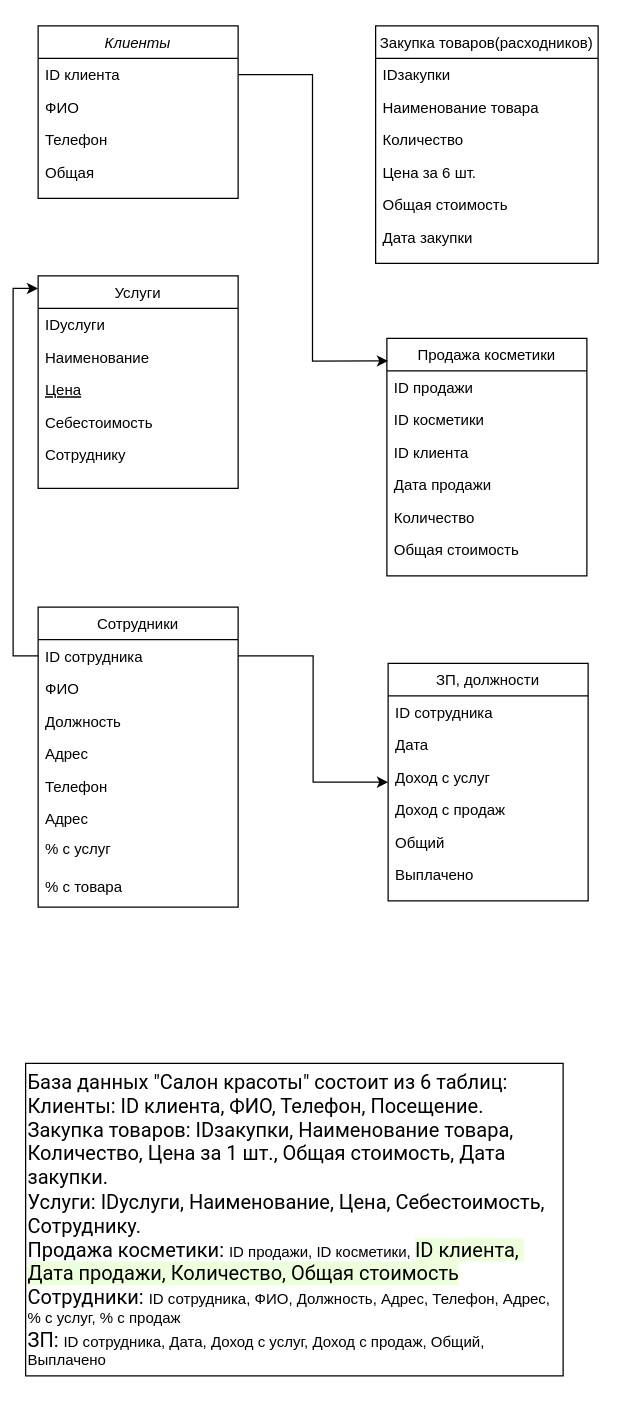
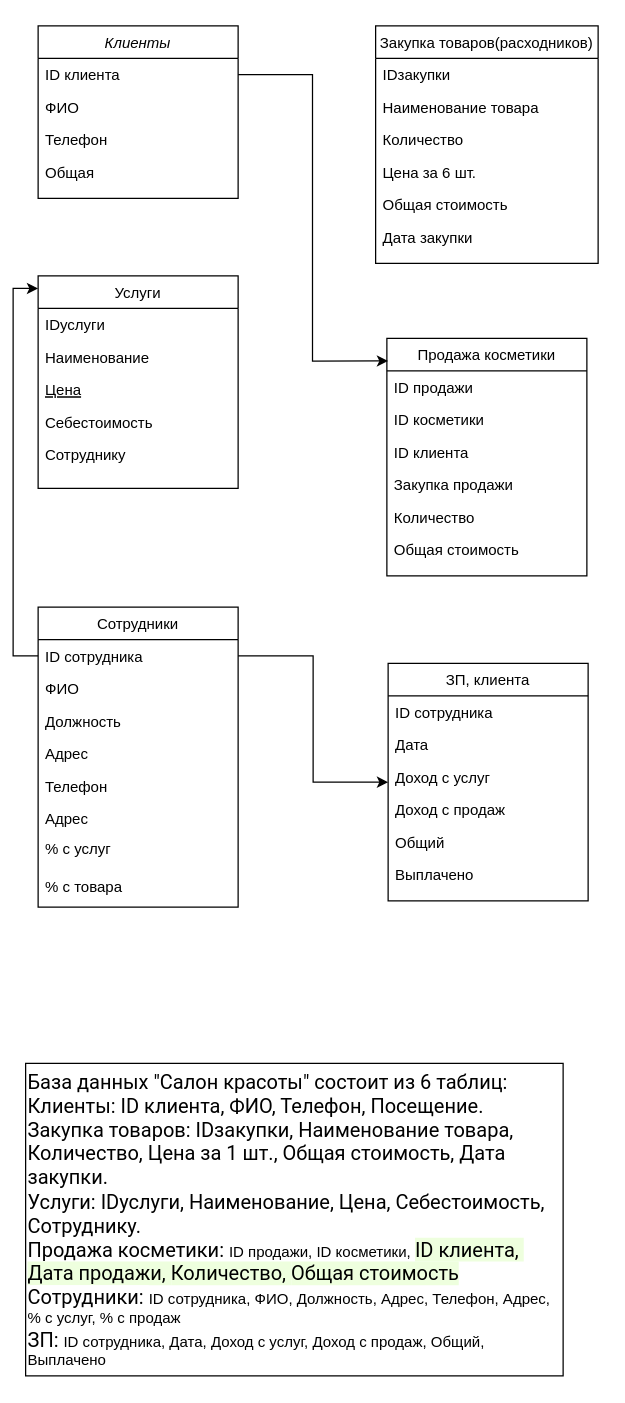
  <mxCell id="0" />
  <mxCell id="1" parent="0" />
  <mxCell id="2" value="Клиенты" style="swimlane;fontStyle=2;align=center;verticalAlign=top;childLayout=stackLayout;horizontal=1;startSize=26;horizontalStack=0;resizeParent=1;resizeLast=0;collapsible=1;marginBottom=0;rounded=0;shadow=0;strokeWidth=1;" parent="1" vertex="1"><mxGeometry x="30" y="20" width="160" height="138" as="geometry"><mxRectangle x="230" y="140" width="160" height="26" as="alternateBounds" /></mxGeometry></mxCell>
  <mxCell id="3" value="ID клиента" style="text;align=left;verticalAlign=top;spacingLeft=4;spacingRight=4;overflow=hidden;rotatable=0;points=[[0,0.5],[1,0.5]];portConstraint=eastwest;" parent="2" vertex="1"><mxGeometry y="26" width="160" height="26" as="geometry" /></mxCell>
  <mxCell id="4" value="ФИО" style="text;align=left;verticalAlign=top;spacingLeft=4;spacingRight=4;overflow=hidden;rotatable=0;points=[[0,0.5],[1,0.5]];portConstraint=eastwest;rounded=0;shadow=0;html=0;" parent="2" vertex="1"><mxGeometry y="52" width="160" height="26" as="geometry" /></mxCell>
  <mxCell id="5" value="Телефон" style="text;align=left;verticalAlign=top;spacingLeft=4;spacingRight=4;overflow=hidden;rotatable=0;points=[[0,0.5],[1,0.5]];portConstraint=eastwest;rounded=0;shadow=0;html=0;" parent="2" vertex="1"><mxGeometry y="78" width="160" height="26" as="geometry" /></mxCell>
  <mxCell id="6" value="Общая" style="text;align=left;verticalAlign=top;spacingLeft=4;spacingRight=4;overflow=hidden;rotatable=0;points=[[0,0.5],[1,0.5]];portConstraint=eastwest;" parent="2" vertex="1"><mxGeometry y="104" width="160" height="26" as="geometry" /></mxCell>
  <mxCell id="7" value="Услуги" style="swimlane;fontStyle=0;align=center;verticalAlign=top;childLayout=stackLayout;horizontal=1;startSize=26;horizontalStack=0;resizeParent=1;resizeLast=0;collapsible=1;marginBottom=0;rounded=0;shadow=0;strokeWidth=1;" parent="1" vertex="1"><mxGeometry x="30" y="220" width="160" height="170" as="geometry"><mxRectangle x="130" y="380" width="160" height="26" as="alternateBounds" /></mxGeometry></mxCell>
  <mxCell id="8" value=" IDуслуги " style="text;align=left;verticalAlign=top;spacingLeft=4;spacingRight=4;overflow=hidden;rotatable=0;points=[[0,0.5],[1,0.5]];portConstraint=eastwest;" parent="7" vertex="1"><mxGeometry y="26" width="160" height="26" as="geometry" /></mxCell>
  <mxCell id="9" value="Наименование" style="text;align=left;verticalAlign=top;spacingLeft=4;spacingRight=4;overflow=hidden;rotatable=0;points=[[0,0.5],[1,0.5]];portConstraint=eastwest;rounded=0;shadow=0;html=0;" parent="7" vertex="1"><mxGeometry y="52" width="160" height="26" as="geometry" /></mxCell>
  <mxCell id="10" value="Цена" style="text;align=left;verticalAlign=top;spacingLeft=4;spacingRight=4;overflow=hidden;rotatable=0;points=[[0,0.5],[1,0.5]];portConstraint=eastwest;fontStyle=4" parent="7" vertex="1"><mxGeometry y="78" width="160" height="26" as="geometry" /></mxCell>
  <mxCell id="11" value="Себестоимость" style="text;align=left;verticalAlign=top;spacingLeft=4;spacingRight=4;overflow=hidden;rotatable=0;points=[[0,0.5],[1,0.5]];portConstraint=eastwest;" parent="7" vertex="1"><mxGeometry y="104" width="160" height="26" as="geometry" /></mxCell>
  <mxCell id="12" value="Сотруднику" style="text;align=left;verticalAlign=top;spacingLeft=4;spacingRight=4;overflow=hidden;rotatable=0;points=[[0,0.5],[1,0.5]];portConstraint=eastwest;" vertex="1" parent="7"><mxGeometry y="130" width="160" height="26" as="geometry" /></mxCell>
  <mxCell id="13" value="Продажа косметики" style="swimlane;fontStyle=0;align=center;verticalAlign=top;childLayout=stackLayout;horizontal=1;startSize=26;horizontalStack=0;resizeParent=1;resizeLast=0;collapsible=1;marginBottom=0;rounded=0;shadow=0;strokeWidth=1;" parent="1" vertex="1"><mxGeometry x="309" y="270" width="160" height="190" as="geometry"><mxRectangle x="340" y="380" width="170" height="26" as="alternateBounds" /></mxGeometry></mxCell>
  <mxCell id="14" value="ID продажи" style="text;align=left;verticalAlign=top;spacingLeft=4;spacingRight=4;overflow=hidden;rotatable=0;points=[[0,0.5],[1,0.5]];portConstraint=eastwest;" parent="13" vertex="1"><mxGeometry y="26" width="160" height="26" as="geometry" /></mxCell>
  <mxCell id="15" value="ID косметики&#10;" style="text;align=left;verticalAlign=top;spacingLeft=4;spacingRight=4;overflow=hidden;rotatable=0;points=[[0,0.5],[1,0.5]];portConstraint=eastwest;" vertex="1" parent="13"><mxGeometry y="52" width="160" height="26" as="geometry" /></mxCell>
  <mxCell id="16" value="ID клиента" style="text;align=left;verticalAlign=top;spacingLeft=4;spacingRight=4;overflow=hidden;rotatable=0;points=[[0,0.5],[1,0.5]];portConstraint=eastwest;" vertex="1" parent="13"><mxGeometry y="78" width="160" height="26" as="geometry" /></mxCell>
- <mxCell id="17" value="Дата продажи" style="text;align=left;verticalAlign=top;spacingLeft=4;spacingRight=4;overflow=hidden;rotatable=0;points=[[0,0.5],[1,0.5]];portConstraint=eastwest;" vertex="1" parent="13"><mxGeometry y="104" width="160" height="26" as="geometry" /></mxCell>
+ <mxCell id="17" value="Закупка продажи" style="text;align=left;verticalAlign=top;spacingLeft=4;spacingRight=4;overflow=hidden;rotatable=0;points=[[0,0.5],[1,0.5]];portConstraint=eastwest;" vertex="1" parent="13"><mxGeometry y="104" width="160" height="26" as="geometry" /></mxCell>
  <mxCell id="18" value="Количество" style="text;align=left;verticalAlign=top;spacingLeft=4;spacingRight=4;overflow=hidden;rotatable=0;points=[[0,0.5],[1,0.5]];portConstraint=eastwest;" vertex="1" parent="13"><mxGeometry y="130" width="160" height="26" as="geometry" /></mxCell>
  <mxCell id="19" value="Общая стоимость" style="text;align=left;verticalAlign=top;spacingLeft=4;spacingRight=4;overflow=hidden;rotatable=0;points=[[0,0.5],[1,0.5]];portConstraint=eastwest;" vertex="1" parent="13"><mxGeometry y="156" width="160" height="26" as="geometry" /></mxCell>
  <mxCell id="20" value="Закупка товаров(расходников)" style="swimlane;fontStyle=0;align=center;verticalAlign=top;childLayout=stackLayout;horizontal=1;startSize=26;horizontalStack=0;resizeParent=1;resizeLast=0;collapsible=1;marginBottom=0;rounded=0;shadow=0;strokeWidth=1;" parent="1" vertex="1"><mxGeometry x="300" y="20" width="178" height="190" as="geometry"><mxRectangle x="550" y="140" width="160" height="26" as="alternateBounds" /></mxGeometry></mxCell>
  <mxCell id="21" value=" IDзакупки " style="text;align=left;verticalAlign=top;spacingLeft=4;spacingRight=4;overflow=hidden;rotatable=0;points=[[0,0.5],[1,0.5]];portConstraint=eastwest;rounded=0;shadow=0;html=0;" parent="20" vertex="1"><mxGeometry y="26" width="178" height="26" as="geometry" /></mxCell>
  <mxCell id="22" value="Наименование товара" style="text;align=left;verticalAlign=top;spacingLeft=4;spacingRight=4;overflow=hidden;rotatable=0;points=[[0,0.5],[1,0.5]];portConstraint=eastwest;rounded=0;shadow=0;html=0;" parent="20" vertex="1"><mxGeometry y="52" width="178" height="26" as="geometry" /></mxCell>
  <mxCell id="23" value="Количество" style="text;align=left;verticalAlign=top;spacingLeft=4;spacingRight=4;overflow=hidden;rotatable=0;points=[[0,0.5],[1,0.5]];portConstraint=eastwest;rounded=0;shadow=0;html=0;" parent="20" vertex="1"><mxGeometry y="78" width="178" height="26" as="geometry" /></mxCell>
  <mxCell id="24" value="Цена за 6 шт." style="text;align=left;verticalAlign=top;spacingLeft=4;spacingRight=4;overflow=hidden;rotatable=0;points=[[0,0.5],[1,0.5]];portConstraint=eastwest;rounded=0;shadow=0;html=0;" parent="20" vertex="1"><mxGeometry y="104" width="178" height="26" as="geometry" /></mxCell>
  <mxCell id="25" value="Общая стоимость" style="text;align=left;verticalAlign=top;spacingLeft=4;spacingRight=4;overflow=hidden;rotatable=0;points=[[0,0.5],[1,0.5]];portConstraint=eastwest;" parent="20" vertex="1"><mxGeometry y="130" width="178" height="26" as="geometry" /></mxCell>
  <mxCell id="26" value="Дата закупки" style="text;align=left;verticalAlign=top;spacingLeft=4;spacingRight=4;overflow=hidden;rotatable=0;points=[[0,0.5],[1,0.5]];portConstraint=eastwest;" parent="20" vertex="1"><mxGeometry y="156" width="178" height="26" as="geometry" /></mxCell>
  <mxCell id="27" value="Сотрудники" style="swimlane;fontStyle=0;align=center;verticalAlign=top;childLayout=stackLayout;horizontal=1;startSize=26;horizontalStack=0;resizeParent=1;resizeLast=0;collapsible=1;marginBottom=0;rounded=0;shadow=0;strokeWidth=1;" vertex="1" parent="1"><mxGeometry x="30" y="485" width="160" height="240" as="geometry"><mxRectangle x="340" y="380" width="170" height="26" as="alternateBounds" /></mxGeometry></mxCell>
  <mxCell id="28" value="ID сотрудника" style="text;align=left;verticalAlign=top;spacingLeft=4;spacingRight=4;overflow=hidden;rotatable=0;points=[[0,0.5],[1,0.5]];portConstraint=eastwest;" vertex="1" parent="27"><mxGeometry y="26" width="160" height="26" as="geometry" /></mxCell>
  <mxCell id="29" value="ФИО" style="text;align=left;verticalAlign=top;spacingLeft=4;spacingRight=4;overflow=hidden;rotatable=0;points=[[0,0.5],[1,0.5]];portConstraint=eastwest;" vertex="1" parent="27"><mxGeometry y="52" width="160" height="26" as="geometry" /></mxCell>
  <mxCell id="30" value="Должность" style="text;align=left;verticalAlign=top;spacingLeft=4;spacingRight=4;overflow=hidden;rotatable=0;points=[[0,0.5],[1,0.5]];portConstraint=eastwest;" vertex="1" parent="27"><mxGeometry y="78" width="160" height="26" as="geometry" /></mxCell>
  <mxCell id="31" value="Адрес" style="text;align=left;verticalAlign=top;spacingLeft=4;spacingRight=4;overflow=hidden;rotatable=0;points=[[0,0.5],[1,0.5]];portConstraint=eastwest;" vertex="1" parent="27"><mxGeometry y="104" width="160" height="26" as="geometry" /></mxCell>
  <mxCell id="32" value="Телефон" style="text;align=left;verticalAlign=top;spacingLeft=4;spacingRight=4;overflow=hidden;rotatable=0;points=[[0,0.5],[1,0.5]];portConstraint=eastwest;" vertex="1" parent="27"><mxGeometry y="130" width="160" height="26" as="geometry" /></mxCell>
  <mxCell id="33" value="Адрес" style="text;align=left;verticalAlign=top;spacingLeft=4;spacingRight=4;overflow=hidden;rotatable=0;points=[[0,0.5],[1,0.5]];portConstraint=eastwest;" vertex="1" parent="27"><mxGeometry y="156" width="160" height="24" as="geometry" /></mxCell>
  <mxCell id="34" value="% с услуг" style="text;align=left;verticalAlign=top;spacingLeft=4;spacingRight=4;overflow=hidden;rotatable=0;points=[[0,0.5],[1,0.5]];portConstraint=eastwest;" vertex="1" parent="27"><mxGeometry y="180" width="160" height="30" as="geometry" /></mxCell>
  <mxCell id="35" value="% с товара" style="text;align=left;verticalAlign=top;spacingLeft=4;spacingRight=4;overflow=hidden;rotatable=0;points=[[0,0.5],[1,0.5]];portConstraint=eastwest;" vertex="1" parent="27"><mxGeometry y="210" width="160" height="30" as="geometry" /></mxCell>
- <mxCell id="36" value="ЗП, должности" style="swimlane;fontStyle=0;align=center;verticalAlign=top;childLayout=stackLayout;horizontal=1;startSize=26;horizontalStack=0;resizeParent=1;resizeLast=0;collapsible=1;marginBottom=0;rounded=0;shadow=0;strokeWidth=1;" vertex="1" parent="1"><mxGeometry x="310" y="530" width="160" height="190" as="geometry"><mxRectangle x="340" y="380" width="170" height="26" as="alternateBounds" /></mxGeometry></mxCell>
+ <mxCell id="36" value="ЗП, клиента" style="swimlane;fontStyle=0;align=center;verticalAlign=top;childLayout=stackLayout;horizontal=1;startSize=26;horizontalStack=0;resizeParent=1;resizeLast=0;collapsible=1;marginBottom=0;rounded=0;shadow=0;strokeWidth=1;" vertex="1" parent="1"><mxGeometry x="310" y="530" width="160" height="190" as="geometry"><mxRectangle x="340" y="380" width="170" height="26" as="alternateBounds" /></mxGeometry></mxCell>
  <mxCell id="37" value="ID сотрудника" style="text;align=left;verticalAlign=top;spacingLeft=4;spacingRight=4;overflow=hidden;rotatable=0;points=[[0,0.5],[1,0.5]];portConstraint=eastwest;" vertex="1" parent="36"><mxGeometry y="26" width="160" height="26" as="geometry" /></mxCell>
  <mxCell id="38" value="Дата" style="text;align=left;verticalAlign=top;spacingLeft=4;spacingRight=4;overflow=hidden;rotatable=0;points=[[0,0.5],[1,0.5]];portConstraint=eastwest;" vertex="1" parent="36"><mxGeometry y="52" width="160" height="26" as="geometry" /></mxCell>
  <mxCell id="39" value="Доход с услуг" style="text;align=left;verticalAlign=top;spacingLeft=4;spacingRight=4;overflow=hidden;rotatable=0;points=[[0,0.5],[1,0.5]];portConstraint=eastwest;" vertex="1" parent="36"><mxGeometry y="78" width="160" height="26" as="geometry" /></mxCell>
  <mxCell id="40" value="Доход с продаж" style="text;align=left;verticalAlign=top;spacingLeft=4;spacingRight=4;overflow=hidden;rotatable=0;points=[[0,0.5],[1,0.5]];portConstraint=eastwest;" vertex="1" parent="36"><mxGeometry y="104" width="160" height="26" as="geometry" /></mxCell>
  <mxCell id="41" value="Общий" style="text;align=left;verticalAlign=top;spacingLeft=4;spacingRight=4;overflow=hidden;rotatable=0;points=[[0,0.5],[1,0.5]];portConstraint=eastwest;" vertex="1" parent="36"><mxGeometry y="130" width="160" height="26" as="geometry" /></mxCell>
  <mxCell id="42" value="Выплачено" style="text;align=left;verticalAlign=top;spacingLeft=4;spacingRight=4;overflow=hidden;rotatable=0;points=[[0,0.5],[1,0.5]];portConstraint=eastwest;" vertex="1" parent="36"><mxGeometry y="156" width="160" height="26" as="geometry" /></mxCell>
  <mxCell id="43" value="&lt;span style=&quot;font-family: Roboto, -apple-system, BlinkMacSystemFont, &amp;quot;Apple Color Emoji&amp;quot;, &amp;quot;Segoe UI&amp;quot;, Oxygen, Ubuntu, Cantarell, &amp;quot;Fira Sans&amp;quot;, &amp;quot;Droid Sans&amp;quot;, &amp;quot;Helvetica Neue&amp;quot;, sans-serif; font-size: 16px; caret-color: rgb(0, 0, 0); white-space-collapse: preserve; background-color: rgb(255, 255, 255);&quot;&gt;База данных &quot;Салон красоты&quot; состоит из 6 таблиц: Клиенты: ID клиента, ФИО, Телефон, Посещение. &lt;/span&gt;&lt;div&gt;&lt;span style=&quot;font-family: Roboto, -apple-system, BlinkMacSystemFont, &amp;quot;Apple Color Emoji&amp;quot;, &amp;quot;Segoe UI&amp;quot;, Oxygen, Ubuntu, Cantarell, &amp;quot;Fira Sans&amp;quot;, &amp;quot;Droid Sans&amp;quot;, &amp;quot;Helvetica Neue&amp;quot;, sans-serif; font-size: 16px; caret-color: rgb(0, 0, 0); white-space-collapse: preserve; background-color: rgb(255, 255, 255);&quot;&gt;Закупка товаров: IDзакупки, Наименование товара, Количество, Цена за 1 шт., Общая стоимость, Дата закупки. &lt;/span&gt;&lt;/div&gt;&lt;div&gt;&lt;span style=&quot;font-family: Roboto, -apple-system, BlinkMacSystemFont, &amp;quot;Apple Color Emoji&amp;quot;, &amp;quot;Segoe UI&amp;quot;, Oxygen, Ubuntu, Cantarell, &amp;quot;Fira Sans&amp;quot;, &amp;quot;Droid Sans&amp;quot;, &amp;quot;Helvetica Neue&amp;quot;, sans-serif; font-size: 16px; caret-color: rgb(0, 0, 0); white-space-collapse: preserve; background-color: rgb(255, 255, 255);&quot;&gt;Услуги: &lt;/span&gt;&lt;span style=&quot;font-family: Roboto, -apple-system, BlinkMacSystemFont, &amp;quot;Apple Color Emoji&amp;quot;, &amp;quot;Segoe UI&amp;quot;, Oxygen, Ubuntu, Cantarell, &amp;quot;Fira Sans&amp;quot;, &amp;quot;Droid Sans&amp;quot;, &amp;quot;Helvetica Neue&amp;quot;, sans-serif; font-size: 16px; caret-color: rgb(0, 0, 0); white-space-collapse: preserve; background-color: rgb(255, 255, 255);&quot;&gt;IDуслуги, &lt;/span&gt;&lt;span style=&quot;font-family: Roboto, -apple-system, BlinkMacSystemFont, &amp;quot;Apple Color Emoji&amp;quot;, &amp;quot;Segoe UI&amp;quot;, Oxygen, Ubuntu, Cantarell, &amp;quot;Fira Sans&amp;quot;, &amp;quot;Droid Sans&amp;quot;, &amp;quot;Helvetica Neue&amp;quot;, sans-serif; font-size: 16px; caret-color: rgb(0, 0, 0); white-space-collapse: preserve; background-color: rgb(255, 255, 255);&quot;&gt;Наименование, Цена, Себестоимость, Сотруднику. &lt;/span&gt;&lt;/div&gt;&lt;div&gt;&lt;span style=&quot;font-family: Roboto, -apple-system, BlinkMacSystemFont, &amp;quot;Apple Color Emoji&amp;quot;, &amp;quot;Segoe UI&amp;quot;, Oxygen, Ubuntu, Cantarell, &amp;quot;Fira Sans&amp;quot;, &amp;quot;Droid Sans&amp;quot;, &amp;quot;Helvetica Neue&amp;quot;, sans-serif; font-size: 16px; caret-color: rgb(0, 0, 0); white-space-collapse: preserve; background-color: rgb(255, 255, 255);&quot;&gt;Продажа косметики: &lt;/span&gt;&lt;span style=&quot;text-wrap-mode: nowrap; background-color: initial;&quot;&gt;ID продажи,&amp;nbsp;&lt;/span&gt;&lt;span style=&quot;background-color: initial;&quot;&gt;ID косметики,&amp;nbsp;&lt;/span&gt;&lt;span style=&quot;background-color: rgb(238, 255, 222); font-family: Roboto, -apple-system, BlinkMacSystemFont, &amp;quot;Apple Color Emoji&amp;quot;, &amp;quot;Segoe UI&amp;quot;, Oxygen, Ubuntu, Cantarell, &amp;quot;Fira Sans&amp;quot;, &amp;quot;Droid Sans&amp;quot;, &amp;quot;Helvetica Neue&amp;quot;, sans-serif; font-size: 16px; white-space-collapse: preserve;&quot;&gt;ID клиента, &lt;/span&gt;&lt;span style=&quot;white-space-collapse: preserve; font-family: Roboto, -apple-system, BlinkMacSystemFont, &amp;quot;Apple Color Emoji&amp;quot;, &amp;quot;Segoe UI&amp;quot;, Oxygen, Ubuntu, Cantarell, &amp;quot;Fira Sans&amp;quot;, &amp;quot;Droid Sans&amp;quot;, &amp;quot;Helvetica Neue&amp;quot;, sans-serif; font-size: 16px; background-color: rgb(238, 255, 222);&quot;&gt;Дата продажи, &lt;/span&gt;&lt;span style=&quot;white-space-collapse: preserve; font-family: Roboto, -apple-system, BlinkMacSystemFont, &amp;quot;Apple Color Emoji&amp;quot;, &amp;quot;Segoe UI&amp;quot;, Oxygen, Ubuntu, Cantarell, &amp;quot;Fira Sans&amp;quot;, &amp;quot;Droid Sans&amp;quot;, &amp;quot;Helvetica Neue&amp;quot;, sans-serif; font-size: 16px; background-color: rgb(238, 255, 222);&quot;&gt;Количество, &lt;/span&gt;&lt;span style=&quot;white-space-collapse: preserve; font-family: Roboto, -apple-system, BlinkMacSystemFont, &amp;quot;Apple Color Emoji&amp;quot;, &amp;quot;Segoe UI&amp;quot;, Oxygen, Ubuntu, Cantarell, &amp;quot;Fira Sans&amp;quot;, &amp;quot;Droid Sans&amp;quot;, &amp;quot;Helvetica Neue&amp;quot;, sans-serif; font-size: 16px; background-color: rgb(238, 255, 222);&quot;&gt;Общая стоимость&lt;/span&gt;&lt;/div&gt;&lt;div&gt;&lt;span style=&quot;font-family: Roboto, -apple-system, BlinkMacSystemFont, &amp;quot;Apple Color Emoji&amp;quot;, &amp;quot;Segoe UI&amp;quot;, Oxygen, Ubuntu, Cantarell, &amp;quot;Fira Sans&amp;quot;, &amp;quot;Droid Sans&amp;quot;, &amp;quot;Helvetica Neue&amp;quot;, sans-serif; font-size: 16px; caret-color: rgb(0, 0, 0); white-space-collapse: preserve; background-color: rgb(255, 255, 255);&quot;&gt;Сотрудники: &lt;/span&gt;&lt;span style=&quot;background-color: initial;&quot;&gt;ID сотрудника,&amp;nbsp;&lt;/span&gt;&lt;span style=&quot;background-color: initial;&quot;&gt;ФИО, &lt;/span&gt;&lt;span style=&quot;background-color: initial;&quot;&gt;Должность, &lt;/span&gt;&lt;span style=&quot;background-color: initial;&quot;&gt;Адрес, &lt;/span&gt;&lt;span style=&quot;background-color: initial;&quot;&gt;Телефон, &lt;/span&gt;&lt;span style=&quot;background-color: initial;&quot;&gt;Адрес, &lt;/span&gt;&lt;span style=&quot;background-color: initial;&quot;&gt;% с услуг, &lt;/span&gt;&lt;span style=&quot;background-color: initial;&quot;&gt;% с продаж&lt;/span&gt;&lt;/div&gt;&lt;div&gt;&lt;span style=&quot;font-family: Roboto, -apple-system, BlinkMacSystemFont, &amp;quot;Apple Color Emoji&amp;quot;, &amp;quot;Segoe UI&amp;quot;, Oxygen, Ubuntu, Cantarell, &amp;quot;Fira Sans&amp;quot;, &amp;quot;Droid Sans&amp;quot;, &amp;quot;Helvetica Neue&amp;quot;, sans-serif; font-size: 16px; caret-color: rgb(0, 0, 0); white-space-collapse: preserve; background-color: rgb(255, 255, 255);&quot;&gt;ЗП: &lt;/span&gt;&lt;span style=&quot;background-color: initial;&quot;&gt;ID сотрудника,&amp;nbsp;&lt;/span&gt;&lt;span style=&quot;background-color: initial;&quot;&gt;Дата, &lt;/span&gt;&lt;span style=&quot;background-color: initial;&quot;&gt;Доход с услуг, &lt;/span&gt;&lt;span style=&quot;background-color: initial;&quot;&gt;Доход с продаж, &lt;/span&gt;&lt;span style=&quot;background-color: initial;&quot;&gt;Общий, Выплачено&lt;/span&gt;&lt;/div&gt;" style="rounded=0;whiteSpace=wrap;html=1;align=left;" vertex="1" parent="1"><mxGeometry x="20" y="850" width="430" height="250" as="geometry" /></mxCell>
  <mxCell id="44" style="edgeStyle=orthogonalEdgeStyle;rounded=0;orthogonalLoop=1;jettySize=auto;html=1;entryX=0.006;entryY=0.095;entryDx=0;entryDy=0;entryPerimeter=0;" edge="1" parent="1" source="3" target="13"><mxGeometry relative="1" as="geometry" /></mxCell>
  <mxCell id="45" style="edgeStyle=orthogonalEdgeStyle;rounded=0;orthogonalLoop=1;jettySize=auto;html=1;entryX=0;entryY=0.059;entryDx=0;entryDy=0;entryPerimeter=0;" edge="1" parent="1" source="28" target="7"><mxGeometry relative="1" as="geometry" /></mxCell>
  <mxCell id="46" style="edgeStyle=orthogonalEdgeStyle;rounded=0;orthogonalLoop=1;jettySize=auto;html=1;exitX=1;exitY=0.5;exitDx=0;exitDy=0;" edge="1" parent="1" source="28" target="36"><mxGeometry relative="1" as="geometry" /></mxCell>
